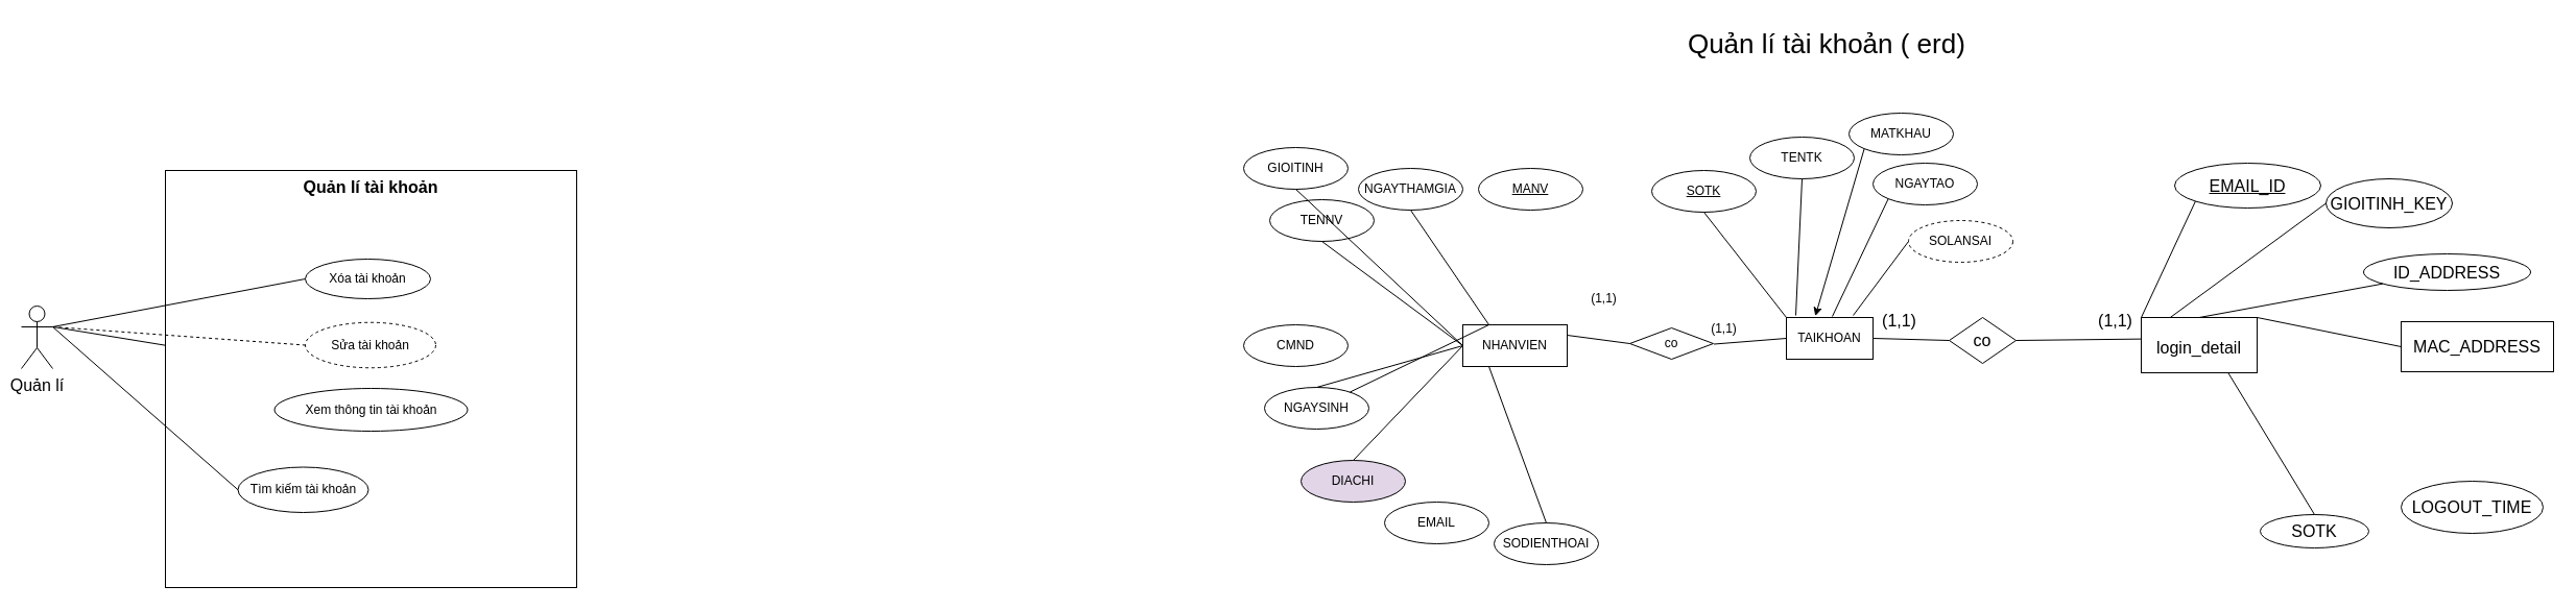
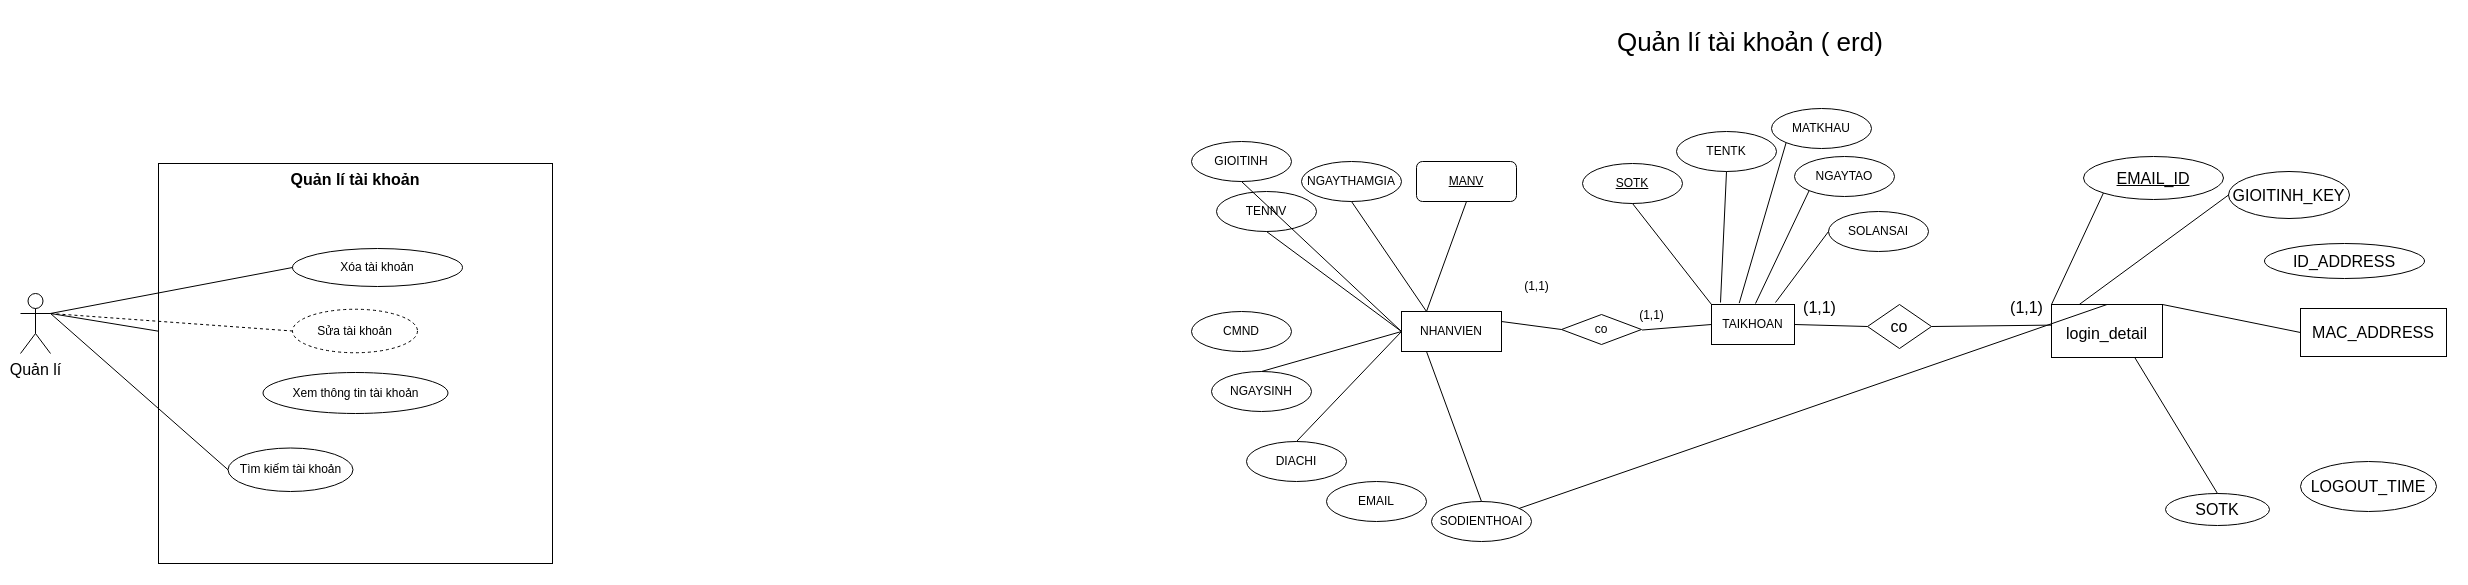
  <mxCell id="0" />
  <mxCell id="1" parent="0" />
  <mxCell id="2" value="Quản lí" style="shape=umlActor;verticalLabelPosition=bottom;verticalAlign=top;html=1;outlineConnect=0;fontSize=16;" parent="1" vertex="1"><mxGeometry x="20" y="293" width="30" height="60" as="geometry" /></mxCell>
  <mxCell id="3" value="Quản lí tài khoản" style="shape=rect;html=1;verticalAlign=top;fontStyle=1;whiteSpace=wrap;align=center;fontSize=16;" parent="1" vertex="1"><mxGeometry x="158" y="163" width="394" height="400" as="geometry" /></mxCell>
  <mxCell id="4" value="NHANVIEN" style="whiteSpace=wrap;html=1;align=center;" parent="1" vertex="1"><mxGeometry x="1401" y="311" width="100" height="40" as="geometry" /></mxCell>
- <mxCell id="5" value="MANV" style="ellipse;whiteSpace=wrap;html=1;align=center;fontStyle=4;" parent="1" vertex="1"><mxGeometry x="1416" y="161" width="100" height="40" as="geometry" /></mxCell>
+ <mxCell id="5" value="MANV" style="whiteSpace=wrap;html=1;align=center;fontStyle=4;rounded=1;" parent="1" vertex="1"><mxGeometry x="1416" y="161" width="100" height="40" as="geometry" /></mxCell>
  <mxCell id="6" value="TENNV" style="ellipse;whiteSpace=wrap;html=1;align=center;" parent="1" vertex="1"><mxGeometry x="1216" y="191" width="100" height="40" as="geometry" /></mxCell>
  <mxCell id="7" value="GIOITINH" style="ellipse;whiteSpace=wrap;html=1;align=center;" parent="1" vertex="1"><mxGeometry x="1191" y="141" width="100" height="40" as="geometry" /></mxCell>
  <mxCell id="8" value="CMND" style="ellipse;whiteSpace=wrap;html=1;align=center;" parent="1" vertex="1"><mxGeometry x="1191" y="311" width="100" height="40" as="geometry" /></mxCell>
  <mxCell id="9" value="NGAYSINH" style="ellipse;whiteSpace=wrap;html=1;align=center;" parent="1" vertex="1"><mxGeometry x="1211" y="371" width="100" height="40" as="geometry" /></mxCell>
  <mxCell id="10" value="SODIENTHOAI" style="ellipse;whiteSpace=wrap;html=1;align=center;" parent="1" vertex="1"><mxGeometry x="1431" y="501" width="100" height="40" as="geometry" /></mxCell>
  <mxCell id="11" value="EMAIL" style="ellipse;whiteSpace=wrap;html=1;align=center;" parent="1" vertex="1"><mxGeometry x="1326" y="481" width="100" height="40" as="geometry" /></mxCell>
- <mxCell id="12" value="DIACHI" style="ellipse;whiteSpace=wrap;html=1;align=center;fillColor=#e1d5e7;" parent="1" vertex="1"><mxGeometry x="1246" y="441" width="100" height="40" as="geometry" /></mxCell>
+ <mxCell id="12" value="DIACHI" style="ellipse;whiteSpace=wrap;html=1;align=center;" parent="1" vertex="1"><mxGeometry x="1246" y="441" width="100" height="40" as="geometry" /></mxCell>
  <mxCell id="13" value="NGAYTHAMGIA" style="ellipse;whiteSpace=wrap;html=1;align=center;" parent="1" vertex="1"><mxGeometry x="1301" y="161" width="100" height="40" as="geometry" /></mxCell>
- <mxCell id="14" value="" style="endArrow=none;html=1;rounded=0;strokeColor=#000000;exitX=0.25;exitY=0;exitDx=0;exitDy=0;" parent="1" source="4" target="9" edge="1"><mxGeometry width="50" height="50" relative="1" as="geometry"><mxPoint x="1541" y="321" as="sourcePoint" /><mxPoint x="1591" y="271" as="targetPoint" /></mxGeometry></mxCell>
+ <mxCell id="14" value="" style="endArrow=none;html=1;rounded=0;strokeColor=#000000;exitX=0.25;exitY=0;exitDx=0;exitDy=0;entryX=0.5;entryY=1;entryDx=0;entryDy=0;" parent="1" source="4" target="5" edge="1"><mxGeometry width="50" height="50" relative="1" as="geometry"><mxPoint x="1541" y="321" as="sourcePoint" /><mxPoint x="1591" y="271" as="targetPoint" /></mxGeometry></mxCell>
  <mxCell id="15" value="" style="endArrow=none;html=1;rounded=0;strokeColor=#000000;exitX=0.25;exitY=0;exitDx=0;exitDy=0;entryX=0.5;entryY=1;entryDx=0;entryDy=0;" parent="1" source="4" target="13" edge="1"><mxGeometry width="50" height="50" relative="1" as="geometry"><mxPoint x="1541" y="321" as="sourcePoint" /><mxPoint x="1591" y="271" as="targetPoint" /></mxGeometry></mxCell>
  <mxCell id="16" value="" style="endArrow=none;html=1;rounded=0;strokeColor=#000000;exitX=0;exitY=0.5;exitDx=0;exitDy=0;entryX=0.5;entryY=1;entryDx=0;entryDy=0;" parent="1" source="4" target="6" edge="1"><mxGeometry width="50" height="50" relative="1" as="geometry"><mxPoint x="1541" y="321" as="sourcePoint" /><mxPoint x="1591" y="271" as="targetPoint" /></mxGeometry></mxCell>
  <mxCell id="17" value="" style="endArrow=none;html=1;rounded=0;strokeColor=#000000;exitX=0;exitY=0.5;exitDx=0;exitDy=0;entryX=0.5;entryY=1;entryDx=0;entryDy=0;" parent="1" source="4" target="7" edge="1"><mxGeometry width="50" height="50" relative="1" as="geometry"><mxPoint x="1541" y="321" as="sourcePoint" /><mxPoint x="1591" y="271" as="targetPoint" /></mxGeometry></mxCell>
  <mxCell id="18" value="" style="endArrow=none;html=1;rounded=0;strokeColor=#000000;entryX=0.5;entryY=0;entryDx=0;entryDy=0;" parent="1" target="9" edge="1"><mxGeometry width="50" height="50" relative="1" as="geometry"><mxPoint x="1401" y="331" as="sourcePoint" /><mxPoint x="1591" y="271" as="targetPoint" /></mxGeometry></mxCell>
  <mxCell id="19" value="" style="endArrow=none;html=1;rounded=0;strokeColor=#000000;exitX=0;exitY=0.5;exitDx=0;exitDy=0;entryX=0.5;entryY=0;entryDx=0;entryDy=0;" parent="1" source="4" target="12" edge="1"><mxGeometry width="50" height="50" relative="1" as="geometry"><mxPoint x="1541" y="321" as="sourcePoint" /><mxPoint x="1591" y="271" as="targetPoint" /></mxGeometry></mxCell>
  <mxCell id="20" value="" style="endArrow=none;html=1;rounded=0;strokeColor=#000000;exitX=0.25;exitY=1;exitDx=0;exitDy=0;entryX=0.5;entryY=0;entryDx=0;entryDy=0;" parent="1" source="4" target="10" edge="1"><mxGeometry width="50" height="50" relative="1" as="geometry"><mxPoint x="1541" y="321" as="sourcePoint" /><mxPoint x="1591" y="271" as="targetPoint" /></mxGeometry></mxCell>
  <mxCell id="21" value="TAIKHOAN" style="whiteSpace=wrap;html=1;align=center;" parent="1" vertex="1"><mxGeometry x="1711" y="304" width="83" height="40" as="geometry" /></mxCell>
  <mxCell id="22" value="SOTK" style="ellipse;whiteSpace=wrap;html=1;align=center;fontStyle=4;" parent="1" vertex="1"><mxGeometry x="1582" y="163" width="100" height="40" as="geometry" /></mxCell>
  <mxCell id="23" value="TENTK" style="ellipse;whiteSpace=wrap;html=1;align=center;" parent="1" vertex="1"><mxGeometry x="1676" y="131" width="100" height="40" as="geometry" /></mxCell>
  <mxCell id="24" value="MATKHAU" style="ellipse;whiteSpace=wrap;html=1;align=center;" parent="1" vertex="1"><mxGeometry x="1771" y="108" width="100" height="40" as="geometry" /></mxCell>
  <mxCell id="25" value="NGAYTAO" style="ellipse;whiteSpace=wrap;html=1;align=center;" parent="1" vertex="1"><mxGeometry x="1794" y="156" width="100" height="40" as="geometry" /></mxCell>
- <mxCell id="26" value="SOLANSAI" style="ellipse;whiteSpace=wrap;html=1;align=center;dashed=1;" parent="1" vertex="1"><mxGeometry x="1828" y="211" width="100" height="40" as="geometry" /></mxCell>
+ <mxCell id="26" value="SOLANSAI" style="ellipse;whiteSpace=wrap;html=1;align=center;" parent="1" vertex="1"><mxGeometry x="1828" y="211" width="100" height="40" as="geometry" /></mxCell>
  <mxCell id="27" value="" style="endArrow=none;html=1;rounded=0;strokeColor=#000000;exitX=0.5;exitY=1;exitDx=0;exitDy=0;entryX=0;entryY=0;entryDx=0;entryDy=0;" parent="1" source="22" target="21" edge="1"><mxGeometry relative="1" as="geometry"><mxPoint x="1597" y="391" as="sourcePoint" /><mxPoint x="1709" y="301" as="targetPoint" /></mxGeometry></mxCell>
  <mxCell id="28" value="" style="endArrow=none;html=1;rounded=0;strokeColor=#000000;exitX=0.5;exitY=1;exitDx=0;exitDy=0;" parent="1" source="23" edge="1"><mxGeometry relative="1" as="geometry"><mxPoint x="1597" y="391" as="sourcePoint" /><mxPoint x="1720" y="302" as="targetPoint" /></mxGeometry></mxCell>
- <mxCell id="29" value="" style="endArrow=classic;html=1;rounded=0;strokeColor=#000000;exitX=0;exitY=1;exitDx=0;exitDy=0;entryX=0.334;entryY=-0.034;entryDx=0;entryDy=0;entryPerimeter=0;" parent="1" source="24" target="21" edge="1"><mxGeometry relative="1" as="geometry"><mxPoint x="1597" y="391" as="sourcePoint" /><mxPoint x="1757" y="391" as="targetPoint" /></mxGeometry></mxCell>
+ <mxCell id="29" value="" style="endArrow=none;html=1;rounded=0;strokeColor=#000000;exitX=0;exitY=1;exitDx=0;exitDy=0;entryX=0.334;entryY=-0.034;entryDx=0;entryDy=0;entryPerimeter=0;" parent="1" source="24" target="21" edge="1"><mxGeometry relative="1" as="geometry"><mxPoint x="1597" y="391" as="sourcePoint" /><mxPoint x="1757" y="391" as="targetPoint" /></mxGeometry></mxCell>
  <mxCell id="30" value="" style="endArrow=none;html=1;rounded=0;strokeColor=#000000;entryX=0;entryY=1;entryDx=0;entryDy=0;" parent="1" target="25" edge="1"><mxGeometry relative="1" as="geometry"><mxPoint x="1755" y="303" as="sourcePoint" /><mxPoint x="1757" y="391" as="targetPoint" /></mxGeometry></mxCell>
  <mxCell id="31" value="" style="endArrow=none;html=1;rounded=0;strokeColor=#000000;exitX=0;exitY=0.5;exitDx=0;exitDy=0;" parent="1" source="26" edge="1"><mxGeometry relative="1" as="geometry"><mxPoint x="1597" y="391" as="sourcePoint" /><mxPoint x="1775" y="302" as="targetPoint" /></mxGeometry></mxCell>
  <mxCell id="32" value="co" style="shape=rhombus;perimeter=rhombusPerimeter;whiteSpace=wrap;html=1;align=center;" parent="1" vertex="1"><mxGeometry x="1561" y="314" width="80" height="30" as="geometry" /></mxCell>
  <mxCell id="33" value="" style="endArrow=none;html=1;rounded=0;strokeColor=#000000;exitX=1;exitY=0.25;exitDx=0;exitDy=0;entryX=0;entryY=0.5;entryDx=0;entryDy=0;" parent="1" source="4" target="32" edge="1"><mxGeometry relative="1" as="geometry"><mxPoint x="1591" y="301" as="sourcePoint" /><mxPoint x="1751" y="301" as="targetPoint" /></mxGeometry></mxCell>
  <mxCell id="34" value="" style="endArrow=none;html=1;rounded=0;strokeColor=#000000;exitX=0.311;exitY=0.984;exitDx=0;exitDy=0;entryX=0;entryY=0.5;entryDx=0;entryDy=0;exitPerimeter=0;" parent="1" source="36" target="21" edge="1"><mxGeometry relative="1" as="geometry"><mxPoint x="1627" y="348.5" as="sourcePoint" /><mxPoint x="1757" y="391" as="targetPoint" /></mxGeometry></mxCell>
  <mxCell id="35" value="(1,1)" style="text;html=1;align=center;verticalAlign=middle;resizable=0;points=[];autosize=1;strokeColor=none;fillColor=none;" parent="1" vertex="1"><mxGeometry x="1511" y="271" width="50" height="30" as="geometry" /></mxCell>
  <mxCell id="36" value="(1,1)" style="text;html=1;align=center;verticalAlign=middle;resizable=0;points=[];autosize=1;strokeColor=none;fillColor=none;" parent="1" vertex="1"><mxGeometry x="1626" y="300" width="50" height="30" as="geometry" /></mxCell>
  <mxCell id="37" value="&lt;font style=&quot;font-size: 16px;&quot;&gt;login_detail&lt;/font&gt;" style="rounded=0;whiteSpace=wrap;html=1;fontSize=20;" parent="1" vertex="1"><mxGeometry x="2051" y="304" width="111" height="53" as="geometry" /></mxCell>
  <mxCell id="38" value="&lt;u&gt;EMAIL_ID&lt;/u&gt;" style="ellipse;whiteSpace=wrap;html=1;fontSize=16;" parent="1" vertex="1"><mxGeometry x="2083" y="156" width="140" height="43" as="geometry" /></mxCell>
  <mxCell id="39" value="" style="endArrow=none;html=1;rounded=0;fontSize=16;entryX=0;entryY=1;entryDx=0;entryDy=0;exitX=0;exitY=0;exitDx=0;exitDy=0;" parent="1" source="37" target="38" edge="1"><mxGeometry width="50" height="50" relative="1" as="geometry"><mxPoint x="1691" y="196" as="sourcePoint" /><mxPoint x="1741" y="146" as="targetPoint" /></mxGeometry></mxCell>
  <mxCell id="40" value="GIOITINH_KEY" style="ellipse;whiteSpace=wrap;html=1;fontSize=16;" parent="1" vertex="1"><mxGeometry x="2228" y="171" width="121" height="47" as="geometry" /></mxCell>
  <mxCell id="41" value="" style="endArrow=none;html=1;rounded=0;fontSize=16;entryX=0;entryY=0.5;entryDx=0;entryDy=0;exitX=0.25;exitY=0;exitDx=0;exitDy=0;" parent="1" source="37" target="40" edge="1"><mxGeometry width="50" height="50" relative="1" as="geometry"><mxPoint x="1691" y="196" as="sourcePoint" /><mxPoint x="1741" y="146" as="targetPoint" /></mxGeometry></mxCell>
  <mxCell id="42" value="ID_ADDRESS" style="ellipse;whiteSpace=wrap;html=1;fontSize=16;" parent="1" vertex="1"><mxGeometry x="2264" y="243" width="160" height="35" as="geometry" /></mxCell>
- <mxCell id="43" value="" style="endArrow=none;html=1;rounded=0;fontSize=16;exitX=0.5;exitY=0;exitDx=0;exitDy=0;" parent="1" source="37" target="42" edge="1"><mxGeometry width="50" height="50" relative="1" as="geometry"><mxPoint x="1691" y="196" as="sourcePoint" /><mxPoint x="1741" y="146" as="targetPoint" /></mxGeometry></mxCell>
+ <mxCell id="43" value="" style="endArrow=none;html=1;rounded=0;fontSize=16;exitX=0.5;exitY=0;exitDx=0;exitDy=0;" parent="1" source="37" target="10" edge="1"><mxGeometry width="50" height="50" relative="1" as="geometry"><mxPoint x="1691" y="196" as="sourcePoint" /><mxPoint x="1741" y="146" as="targetPoint" /></mxGeometry></mxCell>
  <mxCell id="44" value="MAC_ADDRESS" style="whiteSpace=wrap;html=1;fontSize=16;rounded=0;" parent="1" vertex="1"><mxGeometry x="2300" y="308" width="146" height="48" as="geometry" /></mxCell>
  <mxCell id="45" value="" style="endArrow=none;html=1;rounded=0;fontSize=16;entryX=0;entryY=0.5;entryDx=0;entryDy=0;exitX=1;exitY=0;exitDx=0;exitDy=0;" parent="1" source="37" target="44" edge="1"><mxGeometry width="50" height="50" relative="1" as="geometry"><mxPoint x="1691" y="196" as="sourcePoint" /><mxPoint x="1741" y="146" as="targetPoint" /></mxGeometry></mxCell>
  <mxCell id="46" value="LOGOUT_TIME" style="ellipse;whiteSpace=wrap;html=1;fontSize=16;" parent="1" vertex="1"><mxGeometry x="2300" y="461" width="136" height="50" as="geometry" /></mxCell>
  <mxCell id="47" value="SOTK" style="ellipse;whiteSpace=wrap;html=1;fontSize=16;" parent="1" vertex="1"><mxGeometry x="2165" y="493" width="104" height="32" as="geometry" /></mxCell>
  <mxCell id="48" value="" style="endArrow=none;html=1;rounded=0;fontSize=16;entryX=0.5;entryY=0;entryDx=0;entryDy=0;exitX=0.75;exitY=1;exitDx=0;exitDy=0;" parent="1" source="37" target="47" edge="1"><mxGeometry width="50" height="50" relative="1" as="geometry"><mxPoint x="1691" y="196" as="sourcePoint" /><mxPoint x="1741" y="146" as="targetPoint" /></mxGeometry></mxCell>
  <mxCell id="49" value="" style="endArrow=none;html=1;rounded=0;fontSize=16;exitX=1;exitY=0.5;exitDx=0;exitDy=0;entryX=0;entryY=0.5;entryDx=0;entryDy=0;" parent="1" source="21" target="50" edge="1"><mxGeometry width="50" height="50" relative="1" as="geometry"><mxPoint x="1945" y="232" as="sourcePoint" /><mxPoint x="1885" y="324" as="targetPoint" /></mxGeometry></mxCell>
  <mxCell id="50" value="co" style="rhombus;whiteSpace=wrap;html=1;fontSize=16;" parent="1" vertex="1"><mxGeometry x="1867" y="304" width="64" height="44" as="geometry" /></mxCell>
  <mxCell id="51" value="" style="endArrow=none;html=1;rounded=0;fontSize=16;exitX=1;exitY=0.5;exitDx=0;exitDy=0;entryX=0.005;entryY=0.389;entryDx=0;entryDy=0;entryPerimeter=0;" parent="1" source="50" target="37" edge="1"><mxGeometry width="50" height="50" relative="1" as="geometry"><mxPoint x="1945" y="232" as="sourcePoint" /><mxPoint x="2102" y="348" as="targetPoint" /></mxGeometry></mxCell>
  <mxCell id="52" value="(1,1)" style="text;html=1;align=center;verticalAlign=middle;resizable=0;points=[];autosize=1;strokeColor=none;fillColor=none;fontSize=16;" parent="1" vertex="1"><mxGeometry x="1793" y="291" width="51" height="31" as="geometry" /></mxCell>
  <mxCell id="53" value="(1,1)" style="text;html=1;align=center;verticalAlign=middle;resizable=0;points=[];autosize=1;strokeColor=none;fillColor=none;fontSize=16;" parent="1" vertex="1"><mxGeometry x="2000" y="291" width="51" height="31" as="geometry" /></mxCell>
  <mxCell id="54" value="&lt;font style=&quot;font-size: 26px;&quot;&gt;Quản lí tài khoản ( erd)&amp;nbsp;&lt;/font&gt;" style="text;html=1;align=center;verticalAlign=middle;resizable=0;points=[];autosize=1;strokeColor=none;fillColor=none;fontSize=16;" parent="1" vertex="1"><mxGeometry x="1607" y="20" width="291" height="43" as="geometry" /></mxCell>
- <mxCell id="55" value="Xóa tài khoản" style="ellipse;whiteSpace=wrap;html=1;" parent="1" vertex="1"><mxGeometry x="292" y="248" width="120" height="38" as="geometry" /></mxCell>
+ <mxCell id="55" value="Xóa tài khoản" style="ellipse;whiteSpace=wrap;html=1;" parent="1" vertex="1"><mxGeometry x="292" y="248" width="170" height="38" as="geometry" /></mxCell>
  <mxCell id="56" value="Xem thông tin tài khoản" style="ellipse;whiteSpace=wrap;html=1;" parent="1" vertex="1"><mxGeometry x="262.5" y="372" width="185" height="41" as="geometry" /></mxCell>
  <mxCell id="57" value="Sửa tài khoản" style="ellipse;whiteSpace=wrap;html=1;dashed=1;" parent="1" vertex="1"><mxGeometry x="292" y="308.75" width="125" height="43.5" as="geometry" /></mxCell>
  <mxCell id="58" value="Tìm kiếm tài khoản" style="ellipse;whiteSpace=wrap;html=1;" parent="1" vertex="1"><mxGeometry x="227.5" y="447.5" width="125" height="43.5" as="geometry" /></mxCell>
  <mxCell id="59" value="" style="endArrow=none;html=1;rounded=0;exitX=1;exitY=0.333;exitDx=0;exitDy=0;exitPerimeter=0;entryX=0;entryY=0.5;entryDx=0;entryDy=0;" parent="1" source="2" target="55" edge="1"><mxGeometry width="50" height="50" relative="1" as="geometry"><mxPoint x="362" y="232" as="sourcePoint" /><mxPoint x="412" y="182" as="targetPoint" /></mxGeometry></mxCell>
  <mxCell id="60" value="" style="endArrow=none;html=1;rounded=0;exitX=1;exitY=0.333;exitDx=0;exitDy=0;exitPerimeter=0;entryX=0;entryY=0.5;entryDx=0;entryDy=0;dashed=1;" parent="1" source="2" target="57" edge="1"><mxGeometry width="50" height="50" relative="1" as="geometry"><mxPoint x="362" y="232" as="sourcePoint" /><mxPoint x="412" y="182" as="targetPoint" /></mxGeometry></mxCell>
  <mxCell id="61" value="" style="endArrow=none;html=1;rounded=0;exitX=1;exitY=0.333;exitDx=0;exitDy=0;exitPerimeter=0;" parent="1" source="2" target="3" edge="1"><mxGeometry width="50" height="50" relative="1" as="geometry"><mxPoint x="362" y="232" as="sourcePoint" /><mxPoint x="412" y="182" as="targetPoint" /></mxGeometry></mxCell>
  <mxCell id="62" value="" style="endArrow=none;html=1;rounded=0;exitX=1;exitY=0.333;exitDx=0;exitDy=0;exitPerimeter=0;entryX=0;entryY=0.5;entryDx=0;entryDy=0;" parent="1" source="2" target="58" edge="1"><mxGeometry width="50" height="50" relative="1" as="geometry"><mxPoint x="362" y="232" as="sourcePoint" /><mxPoint x="412" y="182" as="targetPoint" /></mxGeometry></mxCell>
